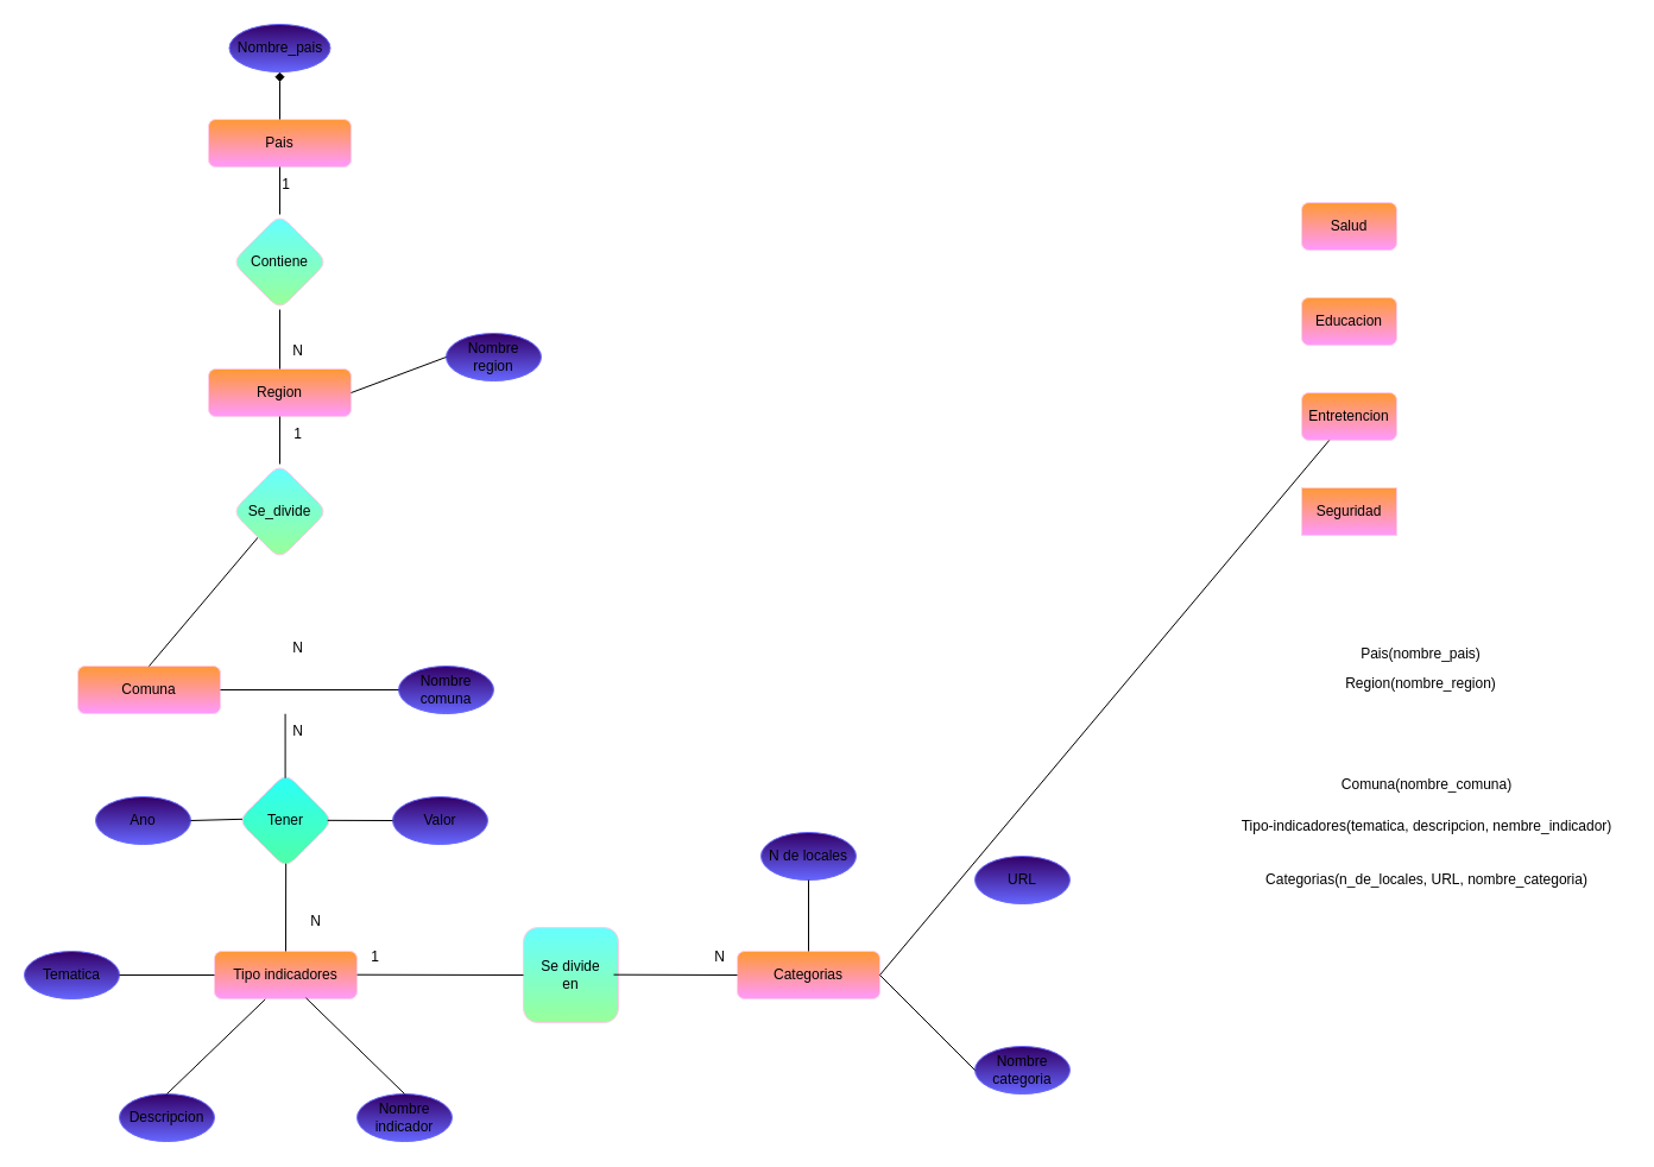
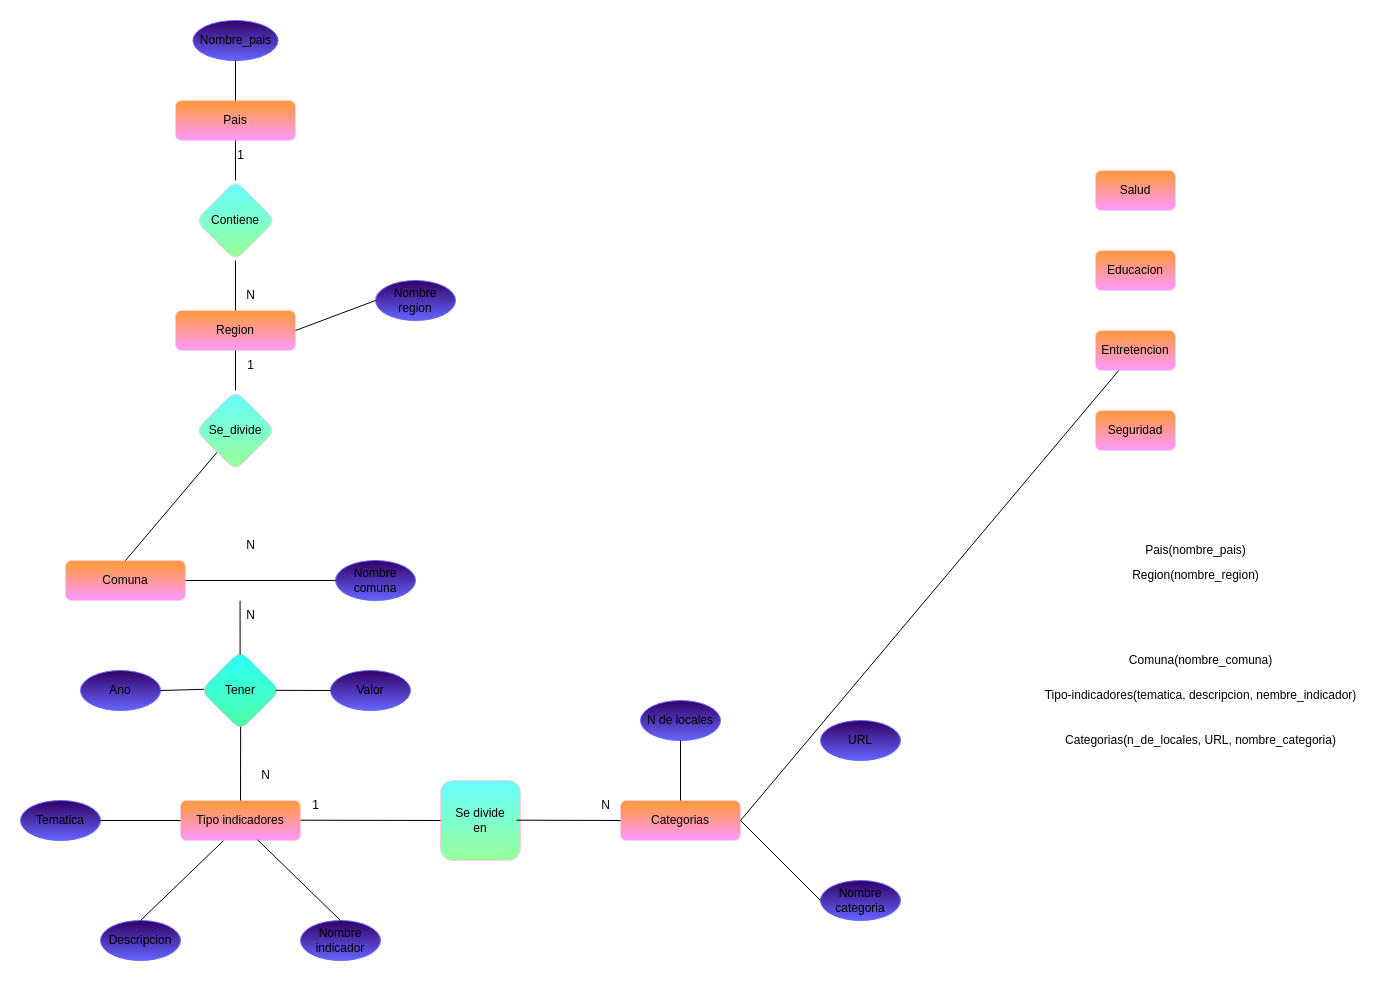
  <mxCell id="0" />
  <mxCell id="1" parent="0" />
  <mxCell id="2" value="Comuna" style="rounded=1;whiteSpace=wrap;html=1;fillColor=#FF99FF;fontColor=#000000;strokeColor=#FFCCE6;gradientColor=#FF9933;gradientDirection=north;glass=0;shadow=0;" parent="1" vertex="1"><mxGeometry x="65" y="560" width="120" height="40" as="geometry" /></mxCell>
  <mxCell id="3" value="Entretencion" style="rounded=1;whiteSpace=wrap;html=1;fillColor=#FF99FF;strokeColor=#FFCCE6;fontColor=#000000;gradientColor=#FF9933;gradientDirection=north;glass=0;shadow=0;" parent="1" vertex="1"><mxGeometry x="1095" y="330" width="80" height="40" as="geometry" /></mxCell>
  <mxCell id="4" value="Educacion" style="rounded=1;whiteSpace=wrap;html=1;fillColor=#FF99FF;strokeColor=#FFCCE6;fontColor=#000000;gradientColor=#FF9933;gradientDirection=north;glass=0;shadow=0;" parent="1" vertex="1"><mxGeometry x="1095" y="250" width="80" height="40" as="geometry" /></mxCell>
  <mxCell id="5" value="Salud" style="rounded=1;whiteSpace=wrap;html=1;fillColor=#FF99FF;strokeColor=#FFCCE6;fontColor=#000000;gradientColor=#FF9933;gradientDirection=north;glass=0;shadow=0;" parent="1" vertex="1"><mxGeometry x="1095" y="170" width="80" height="40" as="geometry" /></mxCell>
- <mxCell id="6" value="Seguridad" style="whiteSpace=wrap;html=1;fillColor=#FF99FF;strokeColor=#FFCCE6;fontColor=#000000;gradientColor=#FF9933;gradientDirection=north;glass=0;shadow=0;rounded=0;" parent="1" vertex="1"><mxGeometry x="1095" y="410" width="80" height="40" as="geometry" /></mxCell>
+ <mxCell id="6" value="Seguridad" style="rounded=1;whiteSpace=wrap;html=1;fillColor=#FF99FF;strokeColor=#FFCCE6;fontColor=#000000;gradientColor=#FF9933;gradientDirection=north;glass=0;shadow=0;" parent="1" vertex="1"><mxGeometry x="1095" y="410" width="80" height="40" as="geometry" /></mxCell>
  <mxCell id="7" value="&lt;div style=&quot;text-align: justify;&quot;&gt;&lt;span style=&quot;background-color: initial;&quot;&gt;Region&lt;/span&gt;&lt;/div&gt;" style="rounded=1;whiteSpace=wrap;html=1;fillColor=#FF99FF;strokeColor=#FFCCE6;fontColor=#000000;gradientColor=#FF9933;gradientDirection=north;glass=0;shadow=0;" parent="1" vertex="1"><mxGeometry x="175" y="310" width="120" height="40" as="geometry" /></mxCell>
  <mxCell id="8" value="Pais" style="rounded=1;whiteSpace=wrap;html=1;fillColor=#FF99FF;strokeColor=#FFCCE6;fontColor=#000000;gradientColor=#FF9933;gradientDirection=north;glass=0;shadow=0;" parent="1" vertex="1"><mxGeometry x="175" y="100" width="120" height="40" as="geometry" /></mxCell>
  <mxCell id="9" value="" style="endArrow=none;html=1;entryX=0.5;entryY=1;entryDx=0;entryDy=0;exitX=0.5;exitY=0;exitDx=0;exitDy=0;startArrow=none;" parent="1" source="34" target="8" edge="1"><mxGeometry width="50" height="50" relative="1" as="geometry"><mxPoint x="195" y="240" as="sourcePoint" /><mxPoint x="245" y="190" as="targetPoint" /></mxGeometry></mxCell>
  <mxCell id="10" value="" style="endArrow=none;html=1;exitX=0.5;exitY=0;exitDx=0;exitDy=0;startArrow=none;" parent="1" source="36" target="7" edge="1"><mxGeometry width="50" height="50" relative="1" as="geometry"><mxPoint x="234.71" y="520" as="sourcePoint" /><mxPoint x="235" y="350" as="targetPoint" /></mxGeometry></mxCell>
  <mxCell id="11" value="Nombre_pais" style="ellipse;whiteSpace=wrap;html=1;fillColor=#330066;strokeColor=#6666FF;gradientColor=#6666FF;" parent="1" vertex="1"><mxGeometry x="192.5" y="20" width="85" height="40" as="geometry" /></mxCell>
- <mxCell id="12" value="" style="endArrow=diamond;html=1;entryX=0.5;entryY=1;entryDx=0;entryDy=0;exitX=0.5;exitY=0;exitDx=0;exitDy=0;" parent="1" source="8" target="11" edge="1"><mxGeometry width="50" height="50" relative="1" as="geometry"><mxPoint x="75" y="100" as="sourcePoint" /><mxPoint x="125" y="50" as="targetPoint" /></mxGeometry></mxCell>
+ <mxCell id="12" value="" style="endArrow=none;html=1;entryX=0.5;entryY=1;entryDx=0;entryDy=0;exitX=0.5;exitY=0;exitDx=0;exitDy=0;" parent="1" source="8" target="11" edge="1"><mxGeometry width="50" height="50" relative="1" as="geometry"><mxPoint x="75" y="100" as="sourcePoint" /><mxPoint x="125" y="50" as="targetPoint" /></mxGeometry></mxCell>
  <mxCell id="13" value="Nombre&lt;br&gt;region" style="ellipse;whiteSpace=wrap;html=1;fillColor=#330066;gradientColor=#6666FF;strokeColor=#6666FF;gradientDirection=south;" parent="1" vertex="1"><mxGeometry x="375" y="280" width="80" height="40" as="geometry" /></mxCell>
  <mxCell id="14" value="" style="endArrow=none;html=1;entryX=0;entryY=0.5;entryDx=0;entryDy=0;exitX=1;exitY=0.5;exitDx=0;exitDy=0;" parent="1" source="7" target="13" edge="1"><mxGeometry width="50" height="50" relative="1" as="geometry"><mxPoint x="295" y="400" as="sourcePoint" /><mxPoint x="345" y="350" as="targetPoint" /></mxGeometry></mxCell>
  <mxCell id="15" value="Tipo indicadores" style="rounded=1;whiteSpace=wrap;html=1;fillColor=#FF99FF;strokeColor=#FFCCE6;fontColor=#000000;gradientColor=#FF9933;gradientDirection=north;glass=0;shadow=0;" parent="1" vertex="1"><mxGeometry x="180" y="800" width="120" height="40" as="geometry" /></mxCell>
  <mxCell id="16" value="Nombre indicador" style="ellipse;whiteSpace=wrap;html=1;fillColor=#330066;gradientColor=#6666FF;strokeColor=#6666FF;gradientDirection=south;" parent="1" vertex="1"><mxGeometry x="300" y="920" width="80" height="40" as="geometry" /></mxCell>
  <mxCell id="17" value="Descripcion" style="ellipse;whiteSpace=wrap;html=1;fillColor=#330066;gradientColor=#6666FF;strokeColor=#6666FF;gradientDirection=south;" parent="1" vertex="1"><mxGeometry x="100" y="920" width="80" height="40" as="geometry" /></mxCell>
  <mxCell id="18" value="" style="endArrow=none;html=1;fontFamily=Helvetica;fontSize=12;fontColor=#000000;entryX=0.5;entryY=0;entryDx=0;entryDy=0;exitX=0.642;exitY=0.982;exitDx=0;exitDy=0;exitPerimeter=0;" parent="1" source="15" target="16" edge="1"><mxGeometry width="50" height="50" relative="1" as="geometry"><mxPoint x="200" y="820" as="sourcePoint" /><mxPoint x="160" y="810" as="targetPoint" /></mxGeometry></mxCell>
  <mxCell id="19" value="" style="endArrow=none;html=1;fontFamily=Helvetica;fontSize=12;fontColor=#000000;entryX=0.356;entryY=1.011;entryDx=0;entryDy=0;exitX=0.5;exitY=0;exitDx=0;exitDy=0;entryPerimeter=0;" parent="1" source="17" target="15" edge="1"><mxGeometry width="50" height="50" relative="1" as="geometry"><mxPoint x="130" y="940" as="sourcePoint" /><mxPoint x="180" y="890" as="targetPoint" /></mxGeometry></mxCell>
  <mxCell id="20" value="Tener" style="rhombus;whiteSpace=wrap;html=1;rounded=1;shadow=0;glass=0;strokeColor=#FFCCE6;fontFamily=Helvetica;fontSize=12;fontColor=#000000;fillColor=#4FFFA7;gradientColor=#2BFFF8;gradientDirection=north;" parent="1" vertex="1"><mxGeometry x="200" y="650" width="80" height="80" as="geometry" /></mxCell>
  <mxCell id="21" value="Ano" style="ellipse;whiteSpace=wrap;html=1;fillColor=#330066;gradientColor=#6666FF;strokeColor=#6666FF;gradientDirection=south;" parent="1" vertex="1"><mxGeometry x="80" y="670" width="80" height="40" as="geometry" /></mxCell>
  <mxCell id="22" value="Valor" style="ellipse;whiteSpace=wrap;html=1;fillColor=#330066;gradientColor=#6666FF;strokeColor=#6666FF;gradientDirection=south;" parent="1" vertex="1"><mxGeometry x="330" y="670" width="80" height="40" as="geometry" /></mxCell>
  <mxCell id="23" value="" style="endArrow=none;html=1;fontFamily=Helvetica;fontSize=12;fontColor=#000000;entryX=0.502;entryY=0.952;entryDx=0;entryDy=0;exitX=0.5;exitY=0;exitDx=0;exitDy=0;entryPerimeter=0;" parent="1" source="15" edge="1"><mxGeometry width="50" height="50" relative="1" as="geometry"><mxPoint x="170" y="770" as="sourcePoint" /><mxPoint x="240.16" y="726.16" as="targetPoint" /></mxGeometry></mxCell>
  <mxCell id="24" value="" style="endArrow=none;html=1;fontFamily=Helvetica;fontSize=12;fontColor=#000000;entryX=0;entryY=0.5;entryDx=0;entryDy=0;exitX=0.94;exitY=0.498;exitDx=0;exitDy=0;exitPerimeter=0;" parent="1" source="20" target="22" edge="1"><mxGeometry width="50" height="50" relative="1" as="geometry"><mxPoint x="280" y="690" as="sourcePoint" /><mxPoint x="260" y="740" as="targetPoint" /></mxGeometry></mxCell>
  <mxCell id="25" value="" style="endArrow=none;html=1;fontFamily=Helvetica;fontSize=12;fontColor=#000000;entryX=0.153;entryY=0.007;entryDx=0;entryDy=0;entryPerimeter=0;exitX=0.495;exitY=0.053;exitDx=0;exitDy=0;exitPerimeter=0;" parent="1" source="20" target="27" edge="1"><mxGeometry width="50" height="50" relative="1" as="geometry"><mxPoint x="240" y="650" as="sourcePoint" /><mxPoint x="234.87" y="600" as="targetPoint" /></mxGeometry></mxCell>
  <mxCell id="26" value="" style="endArrow=none;html=1;fontFamily=Helvetica;fontSize=12;fontColor=#000000;entryX=0.044;entryY=0.485;entryDx=0;entryDy=0;entryPerimeter=0;exitX=1;exitY=0.5;exitDx=0;exitDy=0;" parent="1" source="21" edge="1"><mxGeometry width="50" height="50" relative="1" as="geometry"><mxPoint x="160" y="770" as="sourcePoint" /><mxPoint x="203.52" y="688.8" as="targetPoint" /></mxGeometry></mxCell>
  <mxCell id="27" value="N" style="text;html=1;align=center;verticalAlign=middle;resizable=0;points=[];autosize=1;strokeColor=none;fillColor=none;" parent="1" vertex="1"><mxGeometry x="235" y="600" width="30" height="30" as="geometry" /></mxCell>
  <mxCell id="28" value="N" style="text;html=1;align=center;verticalAlign=middle;resizable=0;points=[];autosize=1;strokeColor=none;fillColor=none;" parent="1" vertex="1"><mxGeometry x="250" y="760" width="30" height="30" as="geometry" /></mxCell>
  <mxCell id="29" value="N" style="text;html=1;align=center;verticalAlign=middle;resizable=0;points=[];autosize=1;strokeColor=none;fillColor=none;" parent="1" vertex="1"><mxGeometry x="235" y="530" width="30" height="30" as="geometry" /></mxCell>
  <mxCell id="30" value="N" style="text;html=1;align=center;verticalAlign=middle;resizable=0;points=[];autosize=1;strokeColor=none;fillColor=none;" parent="1" vertex="1"><mxGeometry x="235" y="280" width="30" height="30" as="geometry" /></mxCell>
  <mxCell id="31" value="1&lt;span style=&quot;color: rgba(0, 0, 0, 0); font-family: monospace; font-size: 0px; text-align: start;&quot;&gt;%3CmxGraphModel%3E%3Croot%3E%3CmxCell%20id%3D%220%22%2F%3E%3CmxCell%20id%3D%221%22%20parent%3D%220%22%2F%3E%3CmxCell%20id%3D%222%22%20value%3D%22N%22%20style%3D%22text%3Bhtml%3D1%3Balign%3Dcenter%3BverticalAlign%3Dmiddle%3Bresizable%3D0%3Bpoints%3D%5B%5D%3Bautosize%3D1%3BstrokeColor%3Dnone%3BfillColor%3Dnone%3B%22%20vertex%3D%221%22%20parent%3D%221%22%3E%3CmxGeometry%20x%3D%22460%22%20y%3D%22530%22%20width%3D%2230%22%20height%3D%2230%22%20as%3D%22geometry%22%2F%3E%3C%2FmxCell%3E%3C%2Froot%3E%3C%2FmxGraphModel%3E&lt;/span&gt;" style="text;html=1;align=center;verticalAlign=middle;resizable=0;points=[];autosize=1;strokeColor=none;fillColor=none;" parent="1" vertex="1"><mxGeometry x="235" y="350" width="30" height="30" as="geometry" /></mxCell>
  <mxCell id="32" value="1&lt;span style=&quot;color: rgba(0, 0, 0, 0); font-family: monospace; font-size: 0px; text-align: start;&quot;&gt;%3CmxGraphModel%3E%3Croot%3E%3CmxCell%20id%3D%220%22%2F%3E%3CmxCell%20id%3D%221%22%20parent%3D%220%22%2F%3E%3CmxCell%20id%3D%222%22%20value%3D%22N%22%20style%3D%22text%3Bhtml%3D1%3Balign%3Dcenter%3BverticalAlign%3Dmiddle%3Bresizable%3D0%3Bpoints%3D%5B%5D%3Bautosize%3D1%3BstrokeColor%3Dnone%3BfillColor%3Dnone%3B%22%20vertex%3D%221%22%20parent%3D%221%22%3E%3CmxGeometry%20x%3D%22460%22%20y%3D%22530%22%20width%3D%2230%22%20height%3D%2230%22%20as%3D%22geometry%22%2F%3E%3C%2FmxCell%3E%3C%2Froot%3E%3C%2FmxGraphModel%3E&lt;/span&gt;" style="text;html=1;align=center;verticalAlign=middle;resizable=0;points=[];autosize=1;strokeColor=none;fillColor=none;" parent="1" vertex="1"><mxGeometry x="225" y="140" width="30" height="30" as="geometry" /></mxCell>
  <mxCell id="33" value="" style="endArrow=none;html=1;entryX=0.5;entryY=1;entryDx=0;entryDy=0;exitX=0.5;exitY=0;exitDx=0;exitDy=0;" parent="1" source="7" target="34" edge="1"><mxGeometry width="50" height="50" relative="1" as="geometry"><mxPoint x="235" y="310" as="sourcePoint" /><mxPoint x="235" y="140" as="targetPoint" /></mxGeometry></mxCell>
  <mxCell id="34" value="Contiene" style="rhombus;whiteSpace=wrap;html=1;rounded=1;shadow=0;glass=0;strokeColor=#FFCCE6;fontFamily=Helvetica;fontSize=12;fontColor=#000000;fillColor=#99FF99;gradientColor=#66FFFF;gradientDirection=north;" parent="1" vertex="1"><mxGeometry x="195" y="180" width="80" height="80" as="geometry" /></mxCell>
  <mxCell id="35" value="" style="endArrow=none;html=1;exitX=0.5;exitY=0;exitDx=0;exitDy=0;" parent="1" source="2" target="36" edge="1"><mxGeometry width="50" height="50" relative="1" as="geometry"><mxPoint x="235" y="560" as="sourcePoint" /><mxPoint x="235" y="350" as="targetPoint" /></mxGeometry></mxCell>
  <mxCell id="36" value="Se_divide" style="rhombus;whiteSpace=wrap;html=1;rounded=1;shadow=0;glass=0;strokeColor=#FFCCE6;fontFamily=Helvetica;fontSize=12;fontColor=#000000;fillColor=#99FF99;gradientColor=#66FFFF;gradientDirection=north;" parent="1" vertex="1"><mxGeometry x="195" y="390" width="80" height="80" as="geometry" /></mxCell>
  <mxCell id="37" value="Categorias" style="rounded=1;whiteSpace=wrap;html=1;fillColor=#FF99FF;strokeColor=#FFCCE6;fontColor=#000000;gradientColor=#FF9933;gradientDirection=north;glass=0;shadow=0;" parent="1" vertex="1"><mxGeometry x="620" y="800" width="120" height="40" as="geometry" /></mxCell>
  <mxCell id="38" value="Nombre&lt;br&gt;comuna" style="ellipse;whiteSpace=wrap;html=1;fillColor=#330066;gradientColor=#6666FF;strokeColor=#6666FF;gradientDirection=south;" parent="1" vertex="1"><mxGeometry x="335" y="560" width="80" height="40" as="geometry" /></mxCell>
  <mxCell id="39" value="URL" style="ellipse;whiteSpace=wrap;html=1;fillColor=#330066;gradientColor=#6666FF;strokeColor=#6666FF;gradientDirection=south;" parent="1" vertex="1"><mxGeometry x="820" y="720" width="80" height="40" as="geometry" /></mxCell>
  <mxCell id="40" value="Nombre&lt;br&gt;categoria" style="ellipse;whiteSpace=wrap;html=1;fillColor=#330066;gradientColor=#6666FF;strokeColor=#6666FF;gradientDirection=south;" parent="1" vertex="1"><mxGeometry x="820" y="880" width="80" height="40" as="geometry" /></mxCell>
  <mxCell id="41" value="" style="endArrow=none;html=1;fontFamily=Helvetica;fontSize=12;fontColor=#000000;exitX=1;exitY=0.5;exitDx=0;exitDy=0;" parent="1" source="37" target="3" edge="1"><mxGeometry width="50" height="50" relative="1" as="geometry"><mxPoint x="550" y="840" as="sourcePoint" /><mxPoint x="560.16" y="766.16" as="targetPoint" /></mxGeometry></mxCell>
  <mxCell id="42" value="" style="endArrow=none;html=1;fontFamily=Helvetica;fontSize=12;fontColor=#000000;entryX=0;entryY=0.5;entryDx=0;entryDy=0;exitX=1;exitY=0.5;exitDx=0;exitDy=0;" parent="1" source="37" target="40" edge="1"><mxGeometry width="50" height="50" relative="1" as="geometry"><mxPoint x="540" y="830" as="sourcePoint" /><mxPoint x="580" y="790" as="targetPoint" /></mxGeometry></mxCell>
  <mxCell id="43" value="Se divide&lt;br&gt;en" style="whiteSpace=wrap;html=1;shadow=0;glass=0;strokeColor=#FFCCE6;fontFamily=Helvetica;fontSize=12;fontColor=#000000;fillColor=#99FF99;gradientColor=#66FFFF;gradientDirection=north;rounded=1;" parent="1" vertex="1"><mxGeometry x="440" y="780" width="80" height="80" as="geometry" /></mxCell>
  <mxCell id="44" value="" style="endArrow=none;html=1;fontFamily=Helvetica;fontSize=12;fontColor=#000000;entryX=0;entryY=0.5;entryDx=0;entryDy=0;exitX=0.95;exitY=0.496;exitDx=0;exitDy=0;exitPerimeter=0;" parent="1" source="43" target="37" edge="1"><mxGeometry width="50" height="50" relative="1" as="geometry"><mxPoint x="590" y="830" as="sourcePoint" /><mxPoint x="530" y="810" as="targetPoint" /></mxGeometry></mxCell>
  <mxCell id="45" value="" style="endArrow=none;html=1;fontFamily=Helvetica;fontSize=12;fontColor=#000000;entryX=0;entryY=0.5;entryDx=0;entryDy=0;" edge="1" parent="1" target="43"><mxGeometry width="50" height="50" relative="1" as="geometry"><mxPoint x="300" y="819.71" as="sourcePoint" /><mxPoint x="520" y="820" as="targetPoint" /></mxGeometry></mxCell>
  <mxCell id="46" value="Tematica" style="ellipse;whiteSpace=wrap;html=1;fillColor=#330066;gradientColor=#6666FF;strokeColor=#6666FF;gradientDirection=south;" parent="1" vertex="1"><mxGeometry x="20" y="800" width="80" height="40" as="geometry" /></mxCell>
  <mxCell id="47" value="" style="endArrow=none;html=1;fontFamily=Helvetica;fontSize=12;fontColor=#000000;entryX=0;entryY=0.5;entryDx=0;entryDy=0;" parent="1" target="15" edge="1"><mxGeometry width="50" height="50" relative="1" as="geometry"><mxPoint x="100" y="820" as="sourcePoint" /><mxPoint x="172.72" y="810" as="targetPoint" /></mxGeometry></mxCell>
  <mxCell id="48" value="" style="endArrow=none;html=1;fontFamily=Helvetica;fontSize=12;fontColor=#000000;entryX=0;entryY=0.5;entryDx=0;entryDy=0;exitX=1;exitY=0.5;exitDx=0;exitDy=0;" parent="1" source="2" target="38" edge="1"><mxGeometry width="50" height="50" relative="1" as="geometry"><mxPoint x="305.05" y="560" as="sourcePoint" /><mxPoint x="335" y="505.12" as="targetPoint" /></mxGeometry></mxCell>
  <mxCell id="49" value="N" style="text;html=1;align=center;verticalAlign=middle;resizable=0;points=[];autosize=1;strokeColor=none;fillColor=none;" parent="1" vertex="1"><mxGeometry x="590" y="790" width="30" height="30" as="geometry" /></mxCell>
  <mxCell id="50" value="1&lt;span style=&quot;color: rgba(0, 0, 0, 0); font-family: monospace; font-size: 0px; text-align: start;&quot;&gt;%3CmxGraphModel%3E%3Croot%3E%3CmxCell%20id%3D%220%22%2F%3E%3CmxCell%20id%3D%221%22%20parent%3D%220%22%2F%3E%3CmxCell%20id%3D%222%22%20value%3D%22N%22%20style%3D%22text%3Bhtml%3D1%3Balign%3Dcenter%3BverticalAlign%3Dmiddle%3Bresizable%3D0%3Bpoints%3D%5B%5D%3Bautosize%3D1%3BstrokeColor%3Dnone%3BfillColor%3Dnone%3B%22%20vertex%3D%221%22%20parent%3D%221%22%3E%3CmxGeometry%20x%3D%22460%22%20y%3D%22530%22%20width%3D%2230%22%20height%3D%2230%22%20as%3D%22geometry%22%2F%3E%3C%2FmxCell%3E%3C%2Froot%3E%3C%2FmxGraphModel%3E&lt;/span&gt;" style="text;html=1;align=center;verticalAlign=middle;resizable=0;points=[];autosize=1;strokeColor=none;fillColor=none;" parent="1" vertex="1"><mxGeometry x="300" y="790" width="30" height="30" as="geometry" /></mxCell>
  <mxCell id="51" value="N de locales" style="ellipse;whiteSpace=wrap;html=1;fillColor=#330066;gradientColor=#6666FF;strokeColor=#6666FF;gradientDirection=south;" vertex="1" parent="1"><mxGeometry x="640" y="700" width="80" height="40" as="geometry" /></mxCell>
  <mxCell id="52" value="" style="endArrow=none;html=1;entryX=0.5;entryY=1;entryDx=0;entryDy=0;exitX=0.5;exitY=0;exitDx=0;exitDy=0;" edge="1" parent="1" source="37" target="51"><mxGeometry width="50" height="50" relative="1" as="geometry"><mxPoint x="580" y="910" as="sourcePoint" /><mxPoint x="630" y="860" as="targetPoint" /></mxGeometry></mxCell>
  <mxCell id="53" value="Pais(nombre_pais)" style="text;html=1;align=center;verticalAlign=middle;resizable=0;points=[];autosize=1;strokeColor=none;fillColor=none;" vertex="1" parent="1"><mxGeometry x="1135" y="535" width="120" height="30" as="geometry" /></mxCell>
  <mxCell id="54" value="Region(nombre_region)" style="text;html=1;align=center;verticalAlign=middle;resizable=0;points=[];autosize=1;strokeColor=none;fillColor=none;" vertex="1" parent="1"><mxGeometry x="1120" y="560" width="150" height="30" as="geometry" /></mxCell>
  <mxCell id="55" value="Comuna(nombre_comuna)" style="text;html=1;align=center;verticalAlign=middle;resizable=0;points=[];autosize=1;strokeColor=none;fillColor=none;" vertex="1" parent="1"><mxGeometry x="1115" y="645" width="170" height="30" as="geometry" /></mxCell>
  <mxCell id="56" value="Tipo-indicadores(tematica, descripcion, nembre_indicador)" style="text;html=1;align=center;verticalAlign=middle;resizable=0;points=[];autosize=1;strokeColor=none;fillColor=none;" vertex="1" parent="1"><mxGeometry x="1030" y="680" width="340" height="30" as="geometry" /></mxCell>
  <mxCell id="57" value="Categorias(n_de_locales, URL, nombre_categoria)" style="text;html=1;align=center;verticalAlign=middle;resizable=0;points=[];autosize=1;strokeColor=none;fillColor=none;" vertex="1" parent="1"><mxGeometry x="1055" y="725" width="290" height="30" as="geometry" /></mxCell>
